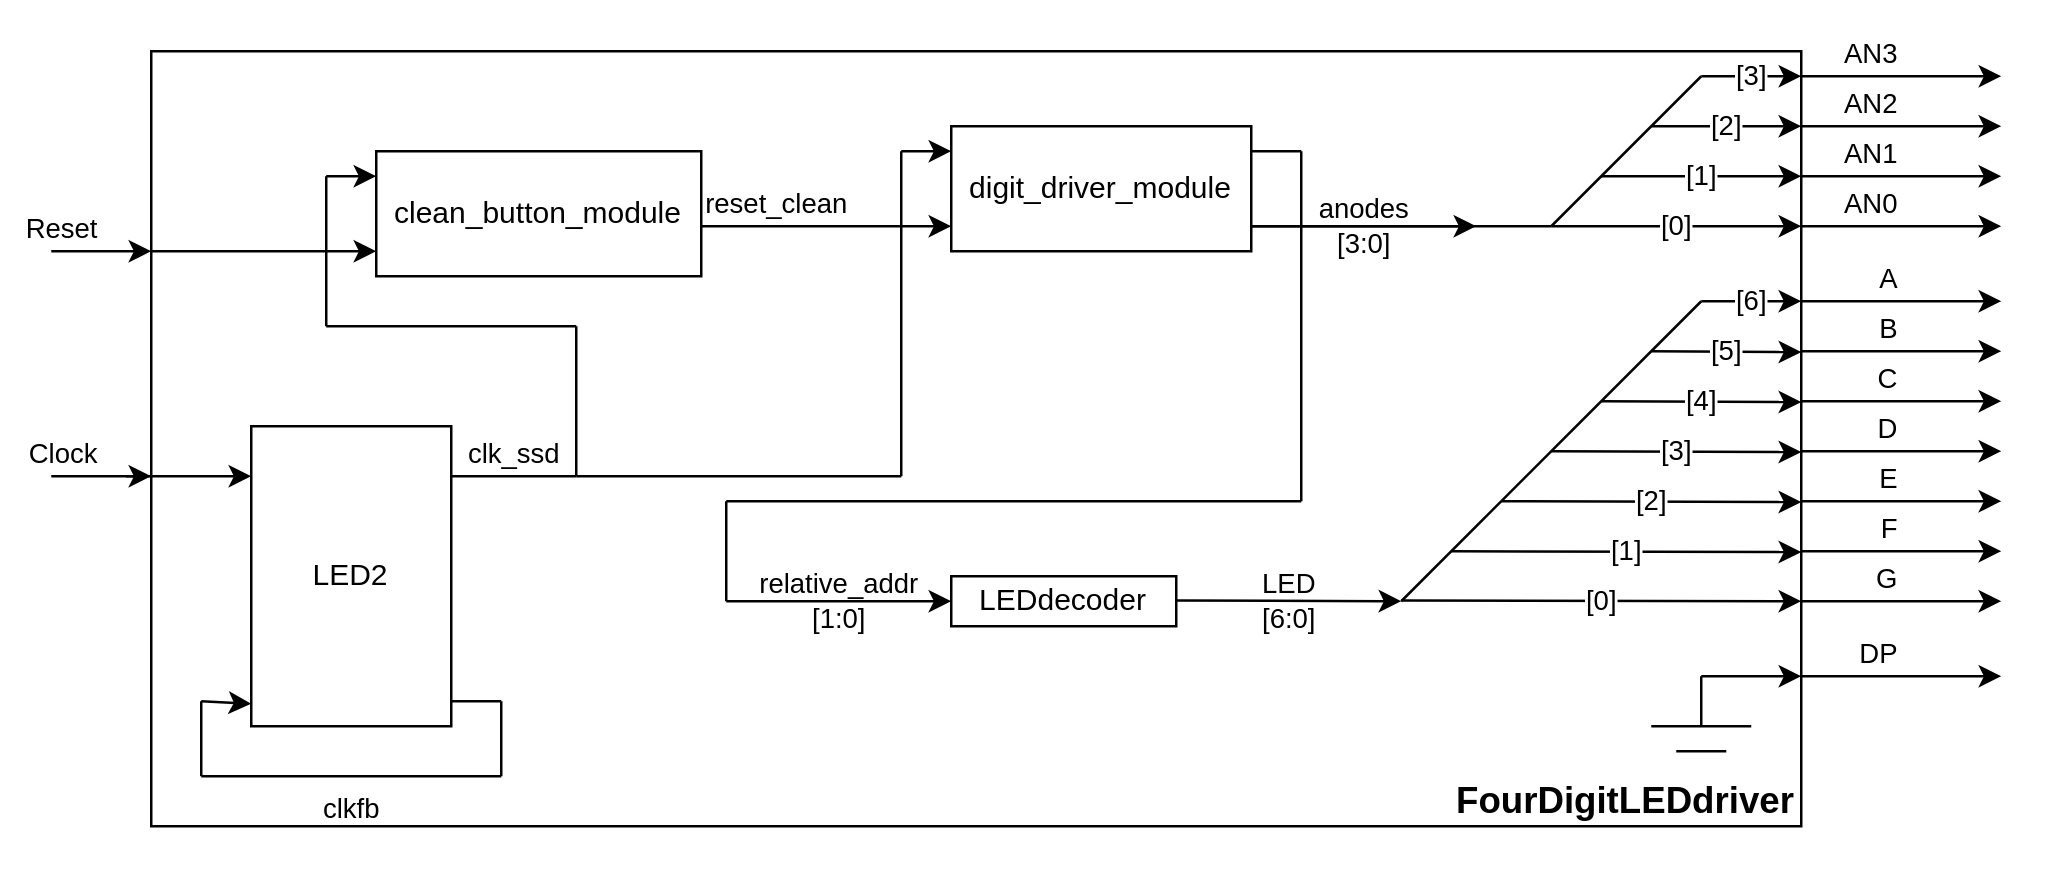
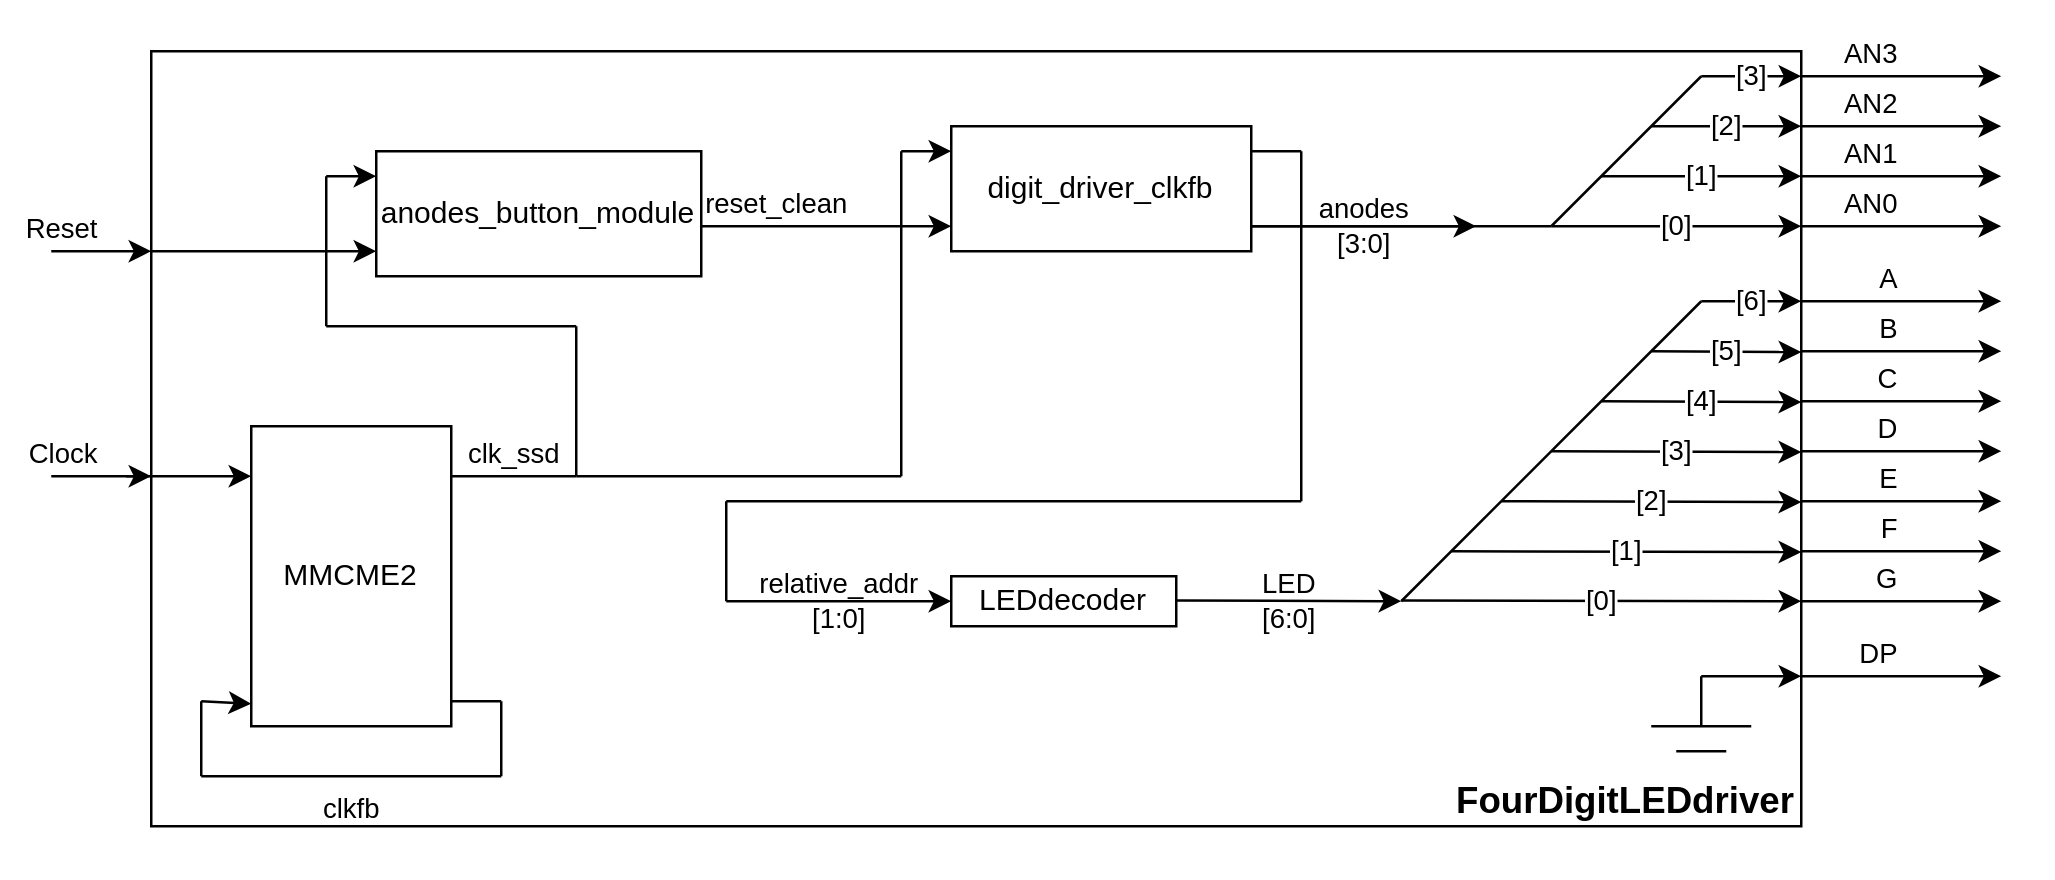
  <mxCell id="0" />
  <mxCell id="1" parent="0" />
  <mxCell id="2" value="" style="rounded=0;whiteSpace=wrap;html=1;fillColor=none;fontStyle=0" vertex="1" parent="1"><mxGeometry x="60" y="20" width="660" height="310" as="geometry" /></mxCell>
  <mxCell id="3" value="&lt;span&gt;AN3&lt;/span&gt;" style="endArrow=classic;html=1;labelPosition=left;verticalLabelPosition=top;align=right;verticalAlign=bottom;fontStyle=0" edge="1" parent="1"><mxGeometry width="50" height="50" relative="1" as="geometry"><mxPoint x="720" y="30" as="sourcePoint" /><mxPoint x="800" y="30" as="targetPoint" /></mxGeometry></mxCell>
  <mxCell id="4" value="&lt;span&gt;AN2&lt;br&gt;&lt;/span&gt;" style="endArrow=classic;html=1;labelPosition=left;verticalLabelPosition=top;align=right;verticalAlign=bottom;fontStyle=0" edge="1" parent="1"><mxGeometry width="50" height="50" relative="1" as="geometry"><mxPoint x="720" y="50" as="sourcePoint" /><mxPoint x="800" y="50" as="targetPoint" /></mxGeometry></mxCell>
  <mxCell id="5" value="&lt;span&gt;AN1&lt;/span&gt;" style="endArrow=classic;html=1;labelPosition=left;verticalLabelPosition=top;align=right;verticalAlign=bottom;fontStyle=0" edge="1" parent="1"><mxGeometry width="50" height="50" relative="1" as="geometry"><mxPoint x="720" y="70" as="sourcePoint" /><mxPoint x="800" y="70" as="targetPoint" /></mxGeometry></mxCell>
  <mxCell id="6" value="&lt;span&gt;AN0&lt;/span&gt;" style="endArrow=classic;html=1;labelPosition=left;verticalLabelPosition=top;align=right;verticalAlign=bottom;fontStyle=0" edge="1" parent="1"><mxGeometry width="50" height="50" relative="1" as="geometry"><mxPoint x="720" y="90" as="sourcePoint" /><mxPoint x="800" y="90" as="targetPoint" /></mxGeometry></mxCell>
  <mxCell id="7" value="&lt;span&gt;Clock&lt;/span&gt;" style="endArrow=classic;html=1;labelPosition=left;verticalLabelPosition=top;align=right;verticalAlign=bottom;fontStyle=0" edge="1" parent="1"><mxGeometry width="50" height="50" relative="1" as="geometry"><mxPoint x="20" y="190" as="sourcePoint" /><mxPoint x="60" y="190" as="targetPoint" /></mxGeometry></mxCell>
  <mxCell id="8" value="&lt;span&gt;Reset&lt;/span&gt;" style="endArrow=classic;html=1;labelPosition=left;verticalLabelPosition=top;align=right;verticalAlign=bottom;fontStyle=0" edge="1" parent="1"><mxGeometry width="50" height="50" relative="1" as="geometry"><mxPoint x="20" y="100" as="sourcePoint" /><mxPoint x="60" y="100" as="targetPoint" /></mxGeometry></mxCell>
  <mxCell id="9" value="&lt;span&gt;A&lt;/span&gt;" style="endArrow=classic;html=1;labelPosition=left;verticalLabelPosition=top;align=right;verticalAlign=bottom;fontStyle=0" edge="1" parent="1"><mxGeometry width="50" height="50" relative="1" as="geometry"><mxPoint x="720" y="120" as="sourcePoint" /><mxPoint x="800" y="120" as="targetPoint" /></mxGeometry></mxCell>
  <mxCell id="10" value="&lt;span&gt;B&lt;br&gt;&lt;/span&gt;" style="endArrow=classic;html=1;labelPosition=left;verticalLabelPosition=top;align=right;verticalAlign=bottom;fontStyle=0" edge="1" parent="1"><mxGeometry width="50" height="50" relative="1" as="geometry"><mxPoint x="720" y="140" as="sourcePoint" /><mxPoint x="800" y="140" as="targetPoint" /></mxGeometry></mxCell>
  <mxCell id="11" value="&lt;span&gt;C&lt;/span&gt;" style="endArrow=classic;html=1;labelPosition=left;verticalLabelPosition=top;align=right;verticalAlign=bottom;fontStyle=0" edge="1" parent="1"><mxGeometry width="50" height="50" relative="1" as="geometry"><mxPoint x="720" y="160" as="sourcePoint" /><mxPoint x="800" y="160" as="targetPoint" /></mxGeometry></mxCell>
  <mxCell id="12" value="&lt;span&gt;D&lt;/span&gt;" style="endArrow=classic;html=1;labelPosition=left;verticalLabelPosition=top;align=right;verticalAlign=bottom;fontStyle=0" edge="1" parent="1"><mxGeometry width="50" height="50" relative="1" as="geometry"><mxPoint x="720" y="180" as="sourcePoint" /><mxPoint x="800" y="180" as="targetPoint" /></mxGeometry></mxCell>
  <mxCell id="13" value="&lt;span&gt;E&lt;/span&gt;" style="endArrow=classic;html=1;labelPosition=left;verticalLabelPosition=top;align=right;verticalAlign=bottom;fontStyle=0" edge="1" parent="1"><mxGeometry width="50" height="50" relative="1" as="geometry"><mxPoint x="720" y="200" as="sourcePoint" /><mxPoint x="800" y="200" as="targetPoint" /></mxGeometry></mxCell>
  <mxCell id="14" value="&lt;span&gt;F&lt;br&gt;&lt;/span&gt;" style="endArrow=classic;html=1;labelPosition=left;verticalLabelPosition=top;align=right;verticalAlign=bottom;fontStyle=0" edge="1" parent="1"><mxGeometry width="50" height="50" relative="1" as="geometry"><mxPoint x="720" y="220" as="sourcePoint" /><mxPoint x="800" y="220" as="targetPoint" /></mxGeometry></mxCell>
  <mxCell id="15" value="&lt;span&gt;G&lt;/span&gt;" style="endArrow=classic;html=1;labelPosition=left;verticalLabelPosition=top;align=right;verticalAlign=bottom;fontStyle=0" edge="1" parent="1"><mxGeometry width="50" height="50" relative="1" as="geometry"><mxPoint x="720" y="240" as="sourcePoint" /><mxPoint x="800" y="240" as="targetPoint" /></mxGeometry></mxCell>
  <mxCell id="16" value="&lt;span&gt;DP&lt;/span&gt;" style="endArrow=classic;html=1;labelPosition=left;verticalLabelPosition=top;align=right;verticalAlign=bottom;fontStyle=0" edge="1" parent="1"><mxGeometry width="50" height="50" relative="1" as="geometry"><mxPoint x="720" y="270" as="sourcePoint" /><mxPoint x="800" y="270" as="targetPoint" /></mxGeometry></mxCell>
  <mxCell id="17" value="&lt;span style=&quot;font-size:11.0pt;line-height:107%;&lt;br/&gt;font-family:&amp;quot;Calibri&amp;quot;,sans-serif;mso-ascii-theme-font:minor-latin;mso-fareast-font-family:&lt;br/&gt;Calibri;mso-fareast-theme-font:minor-latin;mso-hansi-theme-font:minor-latin;&lt;br/&gt;mso-bidi-font-family:&amp;quot;Times New Roman&amp;quot;;mso-bidi-theme-font:minor-bidi;&lt;br/&gt;mso-ansi-language:EL;mso-fareast-language:EN-US;mso-bidi-language:AR-SA&quot;&gt;&lt;span&gt;FourDigitLEDdriver&lt;/span&gt;&lt;/span&gt;" style="text;html=1;strokeColor=none;fillColor=none;align=center;verticalAlign=middle;whiteSpace=wrap;rounded=0;fontStyle=1" vertex="1" parent="1"><mxGeometry x="580" y="310" width="140" height="20" as="geometry" /></mxCell>
- <mxCell id="18" value="LED2" style="rounded=0;whiteSpace=wrap;html=1;fillColor=none;fontStyle=0" vertex="1" parent="1"><mxGeometry x="100" y="170" width="80" height="120" as="geometry" /></mxCell>
+ <mxCell id="18" value="MMCME2" style="rounded=0;whiteSpace=wrap;html=1;fillColor=none;fontStyle=0" vertex="1" parent="1"><mxGeometry x="100" y="170" width="80" height="120" as="geometry" /></mxCell>
  <mxCell id="19" value="" style="endArrow=none;html=1;rounded=0;fontStyle=0" edge="1" parent="1"><mxGeometry width="50" height="50" relative="1" as="geometry"><mxPoint x="180" y="280" as="sourcePoint" /><mxPoint x="200" y="280" as="targetPoint" /></mxGeometry></mxCell>
  <mxCell id="20" value="" style="endArrow=none;html=1;rounded=0;fontStyle=0" edge="1" parent="1"><mxGeometry width="50" height="50" relative="1" as="geometry"><mxPoint x="200" y="310" as="sourcePoint" /><mxPoint x="200" y="280" as="targetPoint" /></mxGeometry></mxCell>
  <mxCell id="21" value="clkfb" style="endArrow=none;html=1;rounded=0;labelBackgroundColor=none;labelPosition=center;verticalLabelPosition=bottom;align=center;verticalAlign=top;fontStyle=0" edge="1" parent="1"><mxGeometry width="50" height="50" relative="1" as="geometry"><mxPoint x="200" y="310" as="sourcePoint" /><mxPoint x="80" y="310" as="targetPoint" /></mxGeometry></mxCell>
  <mxCell id="22" value="" style="endArrow=none;html=1;rounded=0;fontStyle=0" edge="1" parent="1"><mxGeometry width="50" height="50" relative="1" as="geometry"><mxPoint x="80" y="310" as="sourcePoint" /><mxPoint x="80" y="280" as="targetPoint" /></mxGeometry></mxCell>
  <mxCell id="23" value="" style="endArrow=classic;html=1;rounded=0;fontStyle=0" edge="1" parent="1"><mxGeometry width="50" height="50" relative="1" as="geometry"><mxPoint x="80" y="280" as="sourcePoint" /><mxPoint x="100" y="281" as="targetPoint" /></mxGeometry></mxCell>
  <mxCell id="24" value="" style="endArrow=classic;html=1;rounded=0;fontStyle=0" edge="1" parent="1"><mxGeometry width="50" height="50" relative="1" as="geometry"><mxPoint x="50" y="190" as="sourcePoint" /><mxPoint x="100" y="190" as="targetPoint" /></mxGeometry></mxCell>
  <mxCell id="25" value="clk_ssd" style="endArrow=none;html=1;rounded=0;labelBackgroundColor=none;labelPosition=center;verticalLabelPosition=top;align=center;verticalAlign=bottom;fontStyle=0" edge="1" parent="1"><mxGeometry width="50" height="50" relative="1" as="geometry"><mxPoint x="180" y="190" as="sourcePoint" /><mxPoint x="230" y="190" as="targetPoint" /></mxGeometry></mxCell>
  <mxCell id="26" value="" style="endArrow=none;html=1;rounded=0;fontStyle=0" edge="1" parent="1"><mxGeometry width="50" height="50" relative="1" as="geometry"><mxPoint x="230" y="190" as="sourcePoint" /><mxPoint x="360" y="190" as="targetPoint" /></mxGeometry></mxCell>
  <mxCell id="27" value="[0]" style="endArrow=classic;html=1;rounded=0;fontStyle=0" edge="1" parent="1"><mxGeometry width="50" height="50" relative="1" as="geometry"><mxPoint x="620" y="90" as="sourcePoint" /><mxPoint x="720" y="90" as="targetPoint" /></mxGeometry></mxCell>
  <mxCell id="28" value="[1]" style="endArrow=classic;html=1;rounded=0;fontStyle=0" edge="1" parent="1"><mxGeometry width="50" height="50" relative="1" as="geometry"><mxPoint x="640" y="70" as="sourcePoint" /><mxPoint x="720" y="70" as="targetPoint" /></mxGeometry></mxCell>
  <mxCell id="29" value="[2]" style="endArrow=classic;html=1;rounded=0;fontStyle=0" edge="1" parent="1"><mxGeometry width="50" height="50" relative="1" as="geometry"><mxPoint x="660" y="50" as="sourcePoint" /><mxPoint x="720" y="50" as="targetPoint" /></mxGeometry></mxCell>
  <mxCell id="30" value="" style="endArrow=none;html=1;rounded=0;fontStyle=0" edge="1" parent="1"><mxGeometry width="50" height="50" relative="1" as="geometry"><mxPoint x="620" y="90" as="sourcePoint" /><mxPoint x="680" y="30" as="targetPoint" /></mxGeometry></mxCell>
  <mxCell id="31" value="[3]" style="endArrow=classic;html=1;rounded=0;fontStyle=0" edge="1" parent="1"><mxGeometry width="50" height="50" relative="1" as="geometry"><mxPoint x="680" y="30" as="sourcePoint" /><mxPoint x="720" y="30" as="targetPoint" /></mxGeometry></mxCell>
  <mxCell id="32" value="" style="endArrow=none;html=1;rounded=0;fontStyle=0" edge="1" parent="1"><mxGeometry width="50" height="50" relative="1" as="geometry"><mxPoint x="500" y="90" as="sourcePoint" /><mxPoint x="620" y="90" as="targetPoint" /></mxGeometry></mxCell>
- <mxCell id="33" value="&lt;span&gt;digit_driver_module&lt;/span&gt;" style="rounded=0;whiteSpace=wrap;html=1;fillColor=none;fontStyle=0" vertex="1" parent="1"><mxGeometry x="380" y="50" width="120" height="50" as="geometry" /></mxCell>
+ <mxCell id="33" value="&lt;span&gt;digit_driver_clkfb&lt;/span&gt;" style="rounded=0;whiteSpace=wrap;html=1;fillColor=none;fontStyle=0" vertex="1" parent="1"><mxGeometry x="380" y="50" width="120" height="50" as="geometry" /></mxCell>
  <mxCell id="34" value="reset_clean" style="endArrow=classic;html=1;rounded=0;labelPosition=center;verticalLabelPosition=top;align=center;verticalAlign=bottom;labelBackgroundColor=none;fontStyle=0" edge="1" parent="1"><mxGeometry x="-0.4" width="50" height="50" relative="1" as="geometry"><mxPoint x="280" y="90" as="sourcePoint" /><mxPoint x="380" y="90" as="targetPoint" /><mxPoint as="offset" /></mxGeometry></mxCell>
  <mxCell id="35" value="&lt;div&gt;relative_addr&lt;/div&gt;&lt;div align=&quot;center&quot;&gt;[1:0]&lt;br&gt;&lt;/div&gt;" style="endArrow=classic;html=1;rounded=0;labelPosition=center;verticalLabelPosition=middle;align=center;verticalAlign=middle;labelBackgroundColor=none;fontStyle=0" edge="1" parent="1"><mxGeometry width="50" height="50" relative="1" as="geometry"><mxPoint x="290" y="240" as="sourcePoint" /><mxPoint x="380" y="240" as="targetPoint" /></mxGeometry></mxCell>
  <mxCell id="36" value="&lt;div&gt;anodes&lt;/div&gt;&lt;div&gt;[3:0]&lt;br&gt;&lt;/div&gt;" style="endArrow=classic;html=1;rounded=0;labelPosition=center;verticalLabelPosition=middle;align=center;verticalAlign=middle;labelBackgroundColor=none;fontStyle=0" edge="1" parent="1"><mxGeometry width="50" height="50" relative="1" as="geometry"><mxPoint x="500" y="90" as="sourcePoint" /><mxPoint x="590" y="90" as="targetPoint" /></mxGeometry></mxCell>
  <mxCell id="37" value="" style="endArrow=none;html=1;rounded=0;fontStyle=0" edge="1" parent="1"><mxGeometry width="50" height="50" relative="1" as="geometry"><mxPoint x="360" y="190" as="sourcePoint" /><mxPoint x="360" y="60" as="targetPoint" /></mxGeometry></mxCell>
  <mxCell id="38" value="" style="endArrow=classic;html=1;rounded=0;fontStyle=0" edge="1" parent="1"><mxGeometry width="50" height="50" relative="1" as="geometry"><mxPoint x="360" y="60" as="sourcePoint" /><mxPoint x="380" y="60" as="targetPoint" /></mxGeometry></mxCell>
- <mxCell id="39" value="&lt;span&gt;clean_button_module&lt;/span&gt;" style="rounded=0;whiteSpace=wrap;html=1;fontColor=default;fillColor=none;fontStyle=0" vertex="1" parent="1"><mxGeometry x="150" y="60" width="130" height="50" as="geometry" /></mxCell>
+ <mxCell id="39" value="&lt;span&gt;anodes_button_module&lt;/span&gt;" style="rounded=0;whiteSpace=wrap;html=1;fontColor=default;fillColor=none;fontStyle=0" vertex="1" parent="1"><mxGeometry x="150" y="60" width="130" height="50" as="geometry" /></mxCell>
  <mxCell id="40" value="" style="endArrow=none;html=1;rounded=0;fontStyle=0" edge="1" parent="1"><mxGeometry width="50" height="50" relative="1" as="geometry"><mxPoint x="230" y="190" as="sourcePoint" /><mxPoint x="230" y="130" as="targetPoint" /></mxGeometry></mxCell>
  <mxCell id="41" value="" style="endArrow=none;html=1;rounded=0;fontStyle=0" edge="1" parent="1"><mxGeometry width="50" height="50" relative="1" as="geometry"><mxPoint x="130" y="130" as="sourcePoint" /><mxPoint x="230" y="130" as="targetPoint" /></mxGeometry></mxCell>
  <mxCell id="42" value="" style="endArrow=none;html=1;rounded=0;fontStyle=0" edge="1" parent="1"><mxGeometry width="50" height="50" relative="1" as="geometry"><mxPoint x="130" y="130" as="sourcePoint" /><mxPoint x="130" y="70" as="targetPoint" /></mxGeometry></mxCell>
  <mxCell id="43" value="" style="endArrow=classic;html=1;rounded=0;fontStyle=0" edge="1" parent="1"><mxGeometry width="50" height="50" relative="1" as="geometry"><mxPoint x="130" y="70" as="sourcePoint" /><mxPoint x="150" y="70" as="targetPoint" /></mxGeometry></mxCell>
  <mxCell id="44" value="" style="endArrow=classic;html=1;rounded=0;fontStyle=0" edge="1" parent="1"><mxGeometry width="50" height="50" relative="1" as="geometry"><mxPoint x="60" y="100" as="sourcePoint" /><mxPoint x="150" y="100" as="targetPoint" /></mxGeometry></mxCell>
  <mxCell id="45" value="&lt;span&gt;LEDdecoder&lt;/span&gt;" style="rounded=0;whiteSpace=wrap;html=1;fillColor=none;fontStyle=0" vertex="1" parent="1"><mxGeometry x="380" y="230" width="90" height="20" as="geometry" /></mxCell>
  <mxCell id="46" value="&lt;span&gt;LED&lt;br&gt;[6:0]&lt;/span&gt;" style="endArrow=classic;html=1;labelBackgroundColor=none;fontStyle=0" edge="1" parent="1"><mxGeometry width="50" height="50" relative="1" as="geometry"><mxPoint x="470" y="239.66" as="sourcePoint" /><mxPoint x="560" y="240" as="targetPoint" /></mxGeometry></mxCell>
  <mxCell id="47" value="" style="endArrow=none;html=1;rounded=0;fontStyle=0" edge="1" parent="1"><mxGeometry width="50" height="50" relative="1" as="geometry"><mxPoint x="680" y="290" as="sourcePoint" /><mxPoint x="680" y="270" as="targetPoint" /></mxGeometry></mxCell>
  <mxCell id="48" value="" style="endArrow=none;html=1;rounded=0;fontStyle=0" edge="1" parent="1"><mxGeometry width="50" height="50" relative="1" as="geometry"><mxPoint x="660" y="290" as="sourcePoint" /><mxPoint x="700" y="290" as="targetPoint" /></mxGeometry></mxCell>
  <mxCell id="49" value="" style="endArrow=none;html=1;rounded=0;fontStyle=0" edge="1" parent="1"><mxGeometry width="50" height="50" relative="1" as="geometry"><mxPoint x="670" y="300" as="sourcePoint" /><mxPoint x="690" y="300" as="targetPoint" /></mxGeometry></mxCell>
  <mxCell id="50" value="" style="endArrow=classic;html=1;rounded=0;fontStyle=0" edge="1" parent="1"><mxGeometry width="50" height="50" relative="1" as="geometry"><mxPoint x="680" y="270" as="sourcePoint" /><mxPoint x="720" y="270" as="targetPoint" /></mxGeometry></mxCell>
  <mxCell id="51" value="[6]" style="endArrow=classic;html=1;rounded=0;fontStyle=0" edge="1" parent="1"><mxGeometry width="50" height="50" relative="1" as="geometry"><mxPoint x="680" y="120" as="sourcePoint" /><mxPoint x="720" y="120" as="targetPoint" /></mxGeometry></mxCell>
  <mxCell id="52" value="" style="endArrow=none;html=1;rounded=0;fontStyle=0" edge="1" parent="1"><mxGeometry width="50" height="50" relative="1" as="geometry"><mxPoint x="560" y="240" as="sourcePoint" /><mxPoint x="680" y="120" as="targetPoint" /></mxGeometry></mxCell>
  <mxCell id="53" value="[0]" style="endArrow=classic;html=1;rounded=0;fontStyle=0" edge="1" parent="1"><mxGeometry width="50" height="50" relative="1" as="geometry"><mxPoint x="560" y="239.66" as="sourcePoint" /><mxPoint x="720" y="240" as="targetPoint" /></mxGeometry></mxCell>
  <mxCell id="54" value="[1]" style="endArrow=classic;html=1;rounded=0;fontStyle=0" edge="1" parent="1"><mxGeometry width="50" height="50" relative="1" as="geometry"><mxPoint x="580" y="220" as="sourcePoint" /><mxPoint x="720" y="220.34" as="targetPoint" /></mxGeometry></mxCell>
  <mxCell id="55" value="[2]" style="endArrow=classic;html=1;rounded=0;fontStyle=0" edge="1" parent="1"><mxGeometry width="50" height="50" relative="1" as="geometry"><mxPoint x="600" y="200" as="sourcePoint" /><mxPoint x="720" y="200.34" as="targetPoint" /></mxGeometry></mxCell>
  <mxCell id="56" value="[3]" style="endArrow=classic;html=1;rounded=0;fontStyle=0" edge="1" parent="1"><mxGeometry width="50" height="50" relative="1" as="geometry"><mxPoint x="620" y="180" as="sourcePoint" /><mxPoint x="720" y="180.34" as="targetPoint" /></mxGeometry></mxCell>
  <mxCell id="57" value="[4]" style="endArrow=classic;html=1;rounded=0;fontStyle=0" edge="1" parent="1"><mxGeometry width="50" height="50" relative="1" as="geometry"><mxPoint x="640" y="160" as="sourcePoint" /><mxPoint x="720" y="160.34" as="targetPoint" /></mxGeometry></mxCell>
  <mxCell id="58" value="[5]" style="endArrow=classic;html=1;rounded=0;fontStyle=0" edge="1" parent="1"><mxGeometry width="50" height="50" relative="1" as="geometry"><mxPoint x="660" y="140" as="sourcePoint" /><mxPoint x="720" y="140.34" as="targetPoint" /></mxGeometry></mxCell>
  <mxCell id="59" value="" style="endArrow=none;html=1;rounded=0;fontStyle=0" edge="1" parent="1"><mxGeometry width="50" height="50" relative="1" as="geometry"><mxPoint x="290" y="240" as="sourcePoint" /><mxPoint x="290" y="200" as="targetPoint" /></mxGeometry></mxCell>
  <mxCell id="60" value="" style="endArrow=none;html=1;rounded=0;fontStyle=0" edge="1" parent="1"><mxGeometry width="50" height="50" relative="1" as="geometry"><mxPoint x="290" y="200" as="sourcePoint" /><mxPoint x="520" y="200" as="targetPoint" /></mxGeometry></mxCell>
  <mxCell id="61" value="" style="endArrow=none;html=1;rounded=0;fontStyle=0" edge="1" parent="1"><mxGeometry width="50" height="50" relative="1" as="geometry"><mxPoint x="500" y="60" as="sourcePoint" /><mxPoint x="520" y="60" as="targetPoint" /></mxGeometry></mxCell>
  <mxCell id="62" value="" style="endArrow=none;html=1;rounded=0;fontStyle=0" edge="1" parent="1"><mxGeometry width="50" height="50" relative="1" as="geometry"><mxPoint x="520" y="200" as="sourcePoint" /><mxPoint x="520" y="60" as="targetPoint" /></mxGeometry></mxCell>
